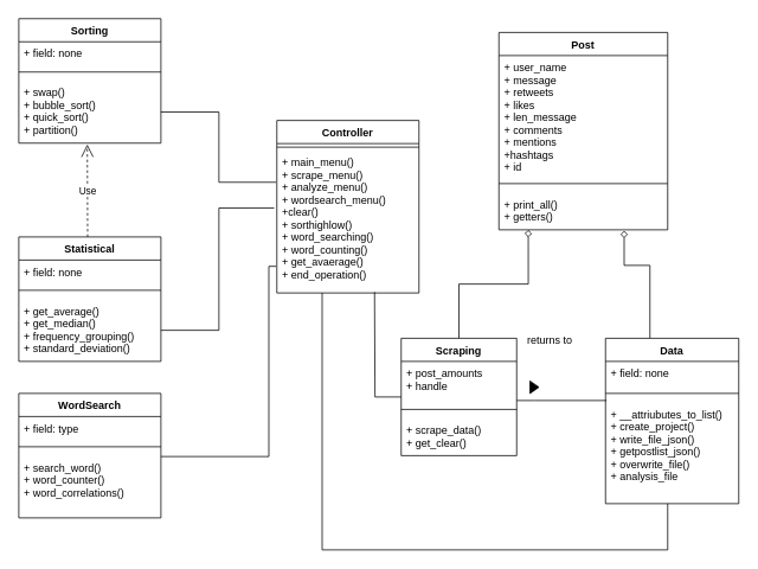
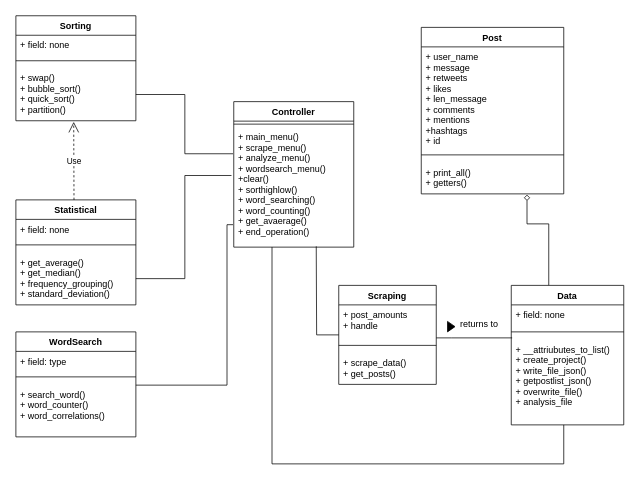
  <mxCell id="0" />
  <mxCell id="1" parent="0" />
  <mxCell id="2" value="Controller" style="swimlane;fontStyle=1;align=center;verticalAlign=top;childLayout=stackLayout;horizontal=1;startSize=26;horizontalStack=0;resizeParent=1;resizeParentMax=0;resizeLast=0;collapsible=1;marginBottom=0;" parent="1" vertex="1"><mxGeometry x="311" y="135" width="160" height="194" as="geometry" /></mxCell>
  <mxCell id="3" value="" style="line;strokeWidth=1;fillColor=none;align=left;verticalAlign=middle;spacingTop=-1;spacingLeft=3;spacingRight=3;rotatable=0;labelPosition=right;points=[];portConstraint=eastwest;" parent="2" vertex="1"><mxGeometry y="26" width="160" height="8" as="geometry" /></mxCell>
  <mxCell id="4" value="+ main_menu()&#10;+ scrape_menu()&#10;+ analyze_menu()&#10;+ wordsearch_menu()&#10;+clear()&#10;+ sorthighlow()&#10;+ word_searching()&#10;+ word_counting()&#10;+ get_avaerage()&#10;+ end_operation()&#10;&#10;" style="text;strokeColor=none;fillColor=none;align=left;verticalAlign=top;spacingLeft=4;spacingRight=4;overflow=hidden;rotatable=0;points=[[0,0.5],[1,0.5]];portConstraint=eastwest;" parent="2" vertex="1"><mxGeometry y="34" width="160" height="160" as="geometry" /></mxCell>
  <mxCell id="5" value="Post" style="swimlane;fontStyle=1;align=center;verticalAlign=top;childLayout=stackLayout;horizontal=1;startSize=26;horizontalStack=0;resizeParent=1;resizeParentMax=0;resizeLast=0;collapsible=1;marginBottom=0;" parent="1" vertex="1"><mxGeometry x="561" y="36" width="190" height="222" as="geometry" /></mxCell>
  <mxCell id="6" value="+ user_name&#10;+ message&#10;+ retweets&#10;+ likes&#10;+ len_message&#10;+ comments&#10;+ mentions&#10;+hashtags&#10;+ id&#10;&#10;" style="text;strokeColor=none;fillColor=none;align=left;verticalAlign=top;spacingLeft=4;spacingRight=4;overflow=hidden;rotatable=0;points=[[0,0.5],[1,0.5]];portConstraint=eastwest;" parent="5" vertex="1"><mxGeometry y="26" width="190" height="134" as="geometry" /></mxCell>
  <mxCell id="7" value="" style="line;strokeWidth=1;fillColor=none;align=left;verticalAlign=middle;spacingTop=-1;spacingLeft=3;spacingRight=3;rotatable=0;labelPosition=right;points=[];portConstraint=eastwest;" parent="5" vertex="1"><mxGeometry y="160" width="190" height="20" as="geometry" /></mxCell>
  <mxCell id="8" value="+ print_all()&#10;+ getters()&#10;" style="text;strokeColor=none;fillColor=none;align=left;verticalAlign=top;spacingLeft=4;spacingRight=4;overflow=hidden;rotatable=0;points=[[0,0.5],[1,0.5]];portConstraint=eastwest;" parent="5" vertex="1"><mxGeometry y="180" width="190" height="42" as="geometry" /></mxCell>
  <mxCell id="9" style="edgeStyle=orthogonalEdgeStyle;rounded=0;orthogonalLoop=1;jettySize=auto;html=1;endArrow=diamond;endFill=0;startArrow=none;startFill=0;" parent="1" source="11" edge="1"><mxGeometry relative="1" as="geometry"><mxPoint x="702" y="259" as="targetPoint" /><Array as="points"><mxPoint x="731" y="298" /><mxPoint x="702" y="298" /><mxPoint x="702" y="259" /></Array></mxGeometry></mxCell>
  <mxCell id="10" style="edgeStyle=orthogonalEdgeStyle;rounded=0;orthogonalLoop=1;jettySize=auto;html=1;startArrow=none;startFill=0;endArrow=none;endFill=0;" parent="1" source="11" edge="1"><mxGeometry relative="1" as="geometry"><Array as="points"><mxPoint x="751" y="618" /><mxPoint x="362" y="618" /><mxPoint x="362" y="329" /></Array><mxPoint x="362" y="329" as="targetPoint" /></mxGeometry></mxCell>
  <mxCell id="11" value="Data" style="swimlane;fontStyle=1;align=center;verticalAlign=top;childLayout=stackLayout;horizontal=1;startSize=26;horizontalStack=0;resizeParent=1;resizeParentMax=0;resizeLast=0;collapsible=1;marginBottom=0;" parent="1" vertex="1"><mxGeometry x="681" y="380" width="150" height="186" as="geometry" /></mxCell>
  <mxCell id="12" value="+ field: none" style="text;strokeColor=none;fillColor=none;align=left;verticalAlign=top;spacingLeft=4;spacingRight=4;overflow=hidden;rotatable=0;points=[[0,0.5],[1,0.5]];portConstraint=eastwest;" parent="11" vertex="1"><mxGeometry y="26" width="150" height="26" as="geometry" /></mxCell>
  <mxCell id="13" value="" style="line;strokeWidth=1;fillColor=none;align=left;verticalAlign=middle;spacingTop=-1;spacingLeft=3;spacingRight=3;rotatable=0;labelPosition=right;points=[];portConstraint=eastwest;" parent="11" vertex="1"><mxGeometry y="52" width="150" height="20" as="geometry" /></mxCell>
  <mxCell id="14" value="+ __attriubutes_to_list()&#10;+ create_project()&#10;+ write_file_json()&#10;+ getpostlist_json()&#10;+ overwrite_file()&#10;+ analysis_file&#10;&#10;" style="text;strokeColor=none;fillColor=none;align=left;verticalAlign=top;spacingLeft=4;spacingRight=4;overflow=hidden;rotatable=0;points=[[0,0.5],[1,0.5]];portConstraint=eastwest;" parent="11" vertex="1"><mxGeometry y="72" width="150" height="114" as="geometry" /></mxCell>
  <mxCell id="15" value="Sorting" style="swimlane;fontStyle=1;align=center;verticalAlign=top;childLayout=stackLayout;horizontal=1;startSize=26;horizontalStack=0;resizeParent=1;resizeParentMax=0;resizeLast=0;collapsible=1;marginBottom=0;" parent="1" vertex="1"><mxGeometry x="20.5" y="20.5" width="160" height="140" as="geometry" /></mxCell>
  <mxCell id="16" value="+ field: none" style="text;strokeColor=none;fillColor=none;align=left;verticalAlign=top;spacingLeft=4;spacingRight=4;overflow=hidden;rotatable=0;points=[[0,0.5],[1,0.5]];portConstraint=eastwest;" parent="15" vertex="1"><mxGeometry y="26" width="160" height="24" as="geometry" /></mxCell>
  <mxCell id="17" value="" style="line;strokeWidth=1;fillColor=none;align=left;verticalAlign=middle;spacingTop=-1;spacingLeft=3;spacingRight=3;rotatable=0;labelPosition=right;points=[];portConstraint=eastwest;" parent="15" vertex="1"><mxGeometry y="50" width="160" height="20" as="geometry" /></mxCell>
  <mxCell id="18" value="+ swap()&#10;+ bubble_sort()&#10;+ quick_sort()&#10;+ partition()&#10;" style="text;strokeColor=none;fillColor=none;align=left;verticalAlign=top;spacingLeft=4;spacingRight=4;overflow=hidden;rotatable=0;points=[[0,0.5],[1,0.5]];portConstraint=eastwest;" parent="15" vertex="1"><mxGeometry y="70" width="160" height="70" as="geometry" /></mxCell>
  <mxCell id="19" value="Statistical" style="swimlane;fontStyle=1;align=center;verticalAlign=top;childLayout=stackLayout;horizontal=1;startSize=26;horizontalStack=0;resizeParent=1;resizeParentMax=0;resizeLast=0;collapsible=1;marginBottom=0;" parent="1" vertex="1"><mxGeometry x="20.5" y="266" width="160" height="140" as="geometry" /></mxCell>
  <mxCell id="20" value="+ field: none" style="text;strokeColor=none;fillColor=none;align=left;verticalAlign=top;spacingLeft=4;spacingRight=4;overflow=hidden;rotatable=0;points=[[0,0.5],[1,0.5]];portConstraint=eastwest;" parent="19" vertex="1"><mxGeometry y="26" width="160" height="24" as="geometry" /></mxCell>
  <mxCell id="21" value="" style="line;strokeWidth=1;fillColor=none;align=left;verticalAlign=middle;spacingTop=-1;spacingLeft=3;spacingRight=3;rotatable=0;labelPosition=right;points=[];portConstraint=eastwest;" parent="19" vertex="1"><mxGeometry y="50" width="160" height="20" as="geometry" /></mxCell>
  <mxCell id="22" value="+ get_average()&#10;+ get_median()&#10;+ frequency_grouping()&#10;+ standard_deviation()" style="text;strokeColor=none;fillColor=none;align=left;verticalAlign=top;spacingLeft=4;spacingRight=4;overflow=hidden;rotatable=0;points=[[0,0.5],[1,0.5]];portConstraint=eastwest;" parent="19" vertex="1"><mxGeometry y="70" width="160" height="70" as="geometry" /></mxCell>
  <mxCell id="23" style="edgeStyle=orthogonalEdgeStyle;rounded=0;orthogonalLoop=1;jettySize=auto;html=1;entryX=-0.006;entryY=0.813;entryDx=0;entryDy=0;entryPerimeter=0;endArrow=none;endFill=0;" parent="1" source="24" target="4" edge="1"><mxGeometry relative="1" as="geometry"><mxPoint x="301" y="328" as="targetPoint" /><Array as="points"><mxPoint x="302" y="513" /><mxPoint x="302" y="299" /></Array></mxGeometry></mxCell>
  <mxCell id="24" value="WordSearch" style="swimlane;fontStyle=1;align=center;verticalAlign=top;childLayout=stackLayout;horizontal=1;startSize=26;horizontalStack=0;resizeParent=1;resizeParentMax=0;resizeLast=0;collapsible=1;marginBottom=0;" parent="1" vertex="1"><mxGeometry x="20.5" y="442" width="160" height="140" as="geometry" /></mxCell>
  <mxCell id="25" value="+ field: type" style="text;strokeColor=none;fillColor=none;align=left;verticalAlign=top;spacingLeft=4;spacingRight=4;overflow=hidden;rotatable=0;points=[[0,0.5],[1,0.5]];portConstraint=eastwest;" parent="24" vertex="1"><mxGeometry y="26" width="160" height="24" as="geometry" /></mxCell>
  <mxCell id="26" value="" style="line;strokeWidth=1;fillColor=none;align=left;verticalAlign=middle;spacingTop=-1;spacingLeft=3;spacingRight=3;rotatable=0;labelPosition=right;points=[];portConstraint=eastwest;" parent="24" vertex="1"><mxGeometry y="50" width="160" height="20" as="geometry" /></mxCell>
  <mxCell id="27" value="+ search_word()&#10;+ word_counter()&#10;+ word_correlations()" style="text;strokeColor=none;fillColor=none;align=left;verticalAlign=top;spacingLeft=4;spacingRight=4;overflow=hidden;rotatable=0;points=[[0,0.5],[1,0.5]];portConstraint=eastwest;" parent="24" vertex="1"><mxGeometry y="70" width="160" height="70" as="geometry" /></mxCell>
  <mxCell id="28" style="edgeStyle=orthogonalEdgeStyle;rounded=0;orthogonalLoop=1;jettySize=auto;html=1;entryX=-0.006;entryY=0.222;entryDx=0;entryDy=0;entryPerimeter=0;startArrow=none;startFill=0;endArrow=none;endFill=0;" parent="1" source="18" target="4" edge="1"><mxGeometry relative="1" as="geometry" /></mxCell>
  <mxCell id="29" style="edgeStyle=orthogonalEdgeStyle;rounded=0;orthogonalLoop=1;jettySize=auto;html=1;entryX=-0.019;entryY=0.403;entryDx=0;entryDy=0;entryPerimeter=0;endArrow=none;endFill=0;" parent="1" source="22" target="4" edge="1"><mxGeometry relative="1" as="geometry" /></mxCell>
  <mxCell id="30" style="edgeStyle=orthogonalEdgeStyle;rounded=0;orthogonalLoop=1;jettySize=auto;html=1;endArrow=none;endFill=0;" parent="1" source="33" edge="1"><mxGeometry relative="1" as="geometry"><mxPoint x="421" y="328" as="targetPoint" /></mxGeometry></mxCell>
  <mxCell id="31" style="edgeStyle=orthogonalEdgeStyle;rounded=0;orthogonalLoop=1;jettySize=auto;html=1;entryX=0.008;entryY=0.9;entryDx=0;entryDy=0;entryPerimeter=0;startArrow=none;startFill=0;endArrow=none;endFill=0;" parent="1" source="33" target="13" edge="1"><mxGeometry relative="1" as="geometry"><Array as="points"><mxPoint x="601" y="450" /><mxPoint x="601" y="450" /></Array></mxGeometry></mxCell>
- <mxCell id="32" style="edgeStyle=orthogonalEdgeStyle;rounded=0;orthogonalLoop=1;jettySize=auto;html=1;entryX=0.174;entryY=1;entryDx=0;entryDy=0;entryPerimeter=0;startArrow=none;startFill=0;endArrow=diamond;endFill=0;" edge="1" parent="1" source="33" target="8"><mxGeometry relative="1" as="geometry" /></mxCell>
  <mxCell id="33" value="Scraping" style="swimlane;fontStyle=1;align=center;verticalAlign=top;childLayout=stackLayout;horizontal=1;startSize=26;horizontalStack=0;resizeParent=1;resizeParentMax=0;resizeLast=0;collapsible=1;marginBottom=0;" parent="1" vertex="1"><mxGeometry x="451" y="380" width="130" height="132" as="geometry" /></mxCell>
  <mxCell id="34" value="+ post_amounts&#10;+ handle&#10;" style="text;strokeColor=none;fillColor=none;align=left;verticalAlign=top;spacingLeft=4;spacingRight=4;overflow=hidden;rotatable=0;points=[[0,0.5],[1,0.5]];portConstraint=eastwest;" parent="33" vertex="1"><mxGeometry y="26" width="130" height="44" as="geometry" /></mxCell>
  <mxCell id="35" value="" style="line;strokeWidth=1;fillColor=none;align=left;verticalAlign=middle;spacingTop=-1;spacingLeft=3;spacingRight=3;rotatable=0;labelPosition=right;points=[];portConstraint=eastwest;" parent="33" vertex="1"><mxGeometry y="70" width="130" height="20" as="geometry" /></mxCell>
- <mxCell id="36" value="+ scrape_data()&#10;+ get_clear()&#10;" style="text;strokeColor=none;fillColor=none;align=left;verticalAlign=top;spacingLeft=4;spacingRight=4;overflow=hidden;rotatable=0;points=[[0,0.5],[1,0.5]];portConstraint=eastwest;" parent="33" vertex="1"><mxGeometry y="90" width="130" height="42" as="geometry" /></mxCell>
+ <mxCell id="36" value="+ scrape_data()&#10;+ get_posts()&#10;" style="text;strokeColor=none;fillColor=none;align=left;verticalAlign=top;spacingLeft=4;spacingRight=4;overflow=hidden;rotatable=0;points=[[0,0.5],[1,0.5]];portConstraint=eastwest;" parent="33" vertex="1"><mxGeometry y="90" width="130" height="42" as="geometry" /></mxCell>
  <mxCell id="37" value="Use" style="endArrow=open;endSize=12;dashed=1;html=1;entryX=0.482;entryY=1.021;entryDx=0;entryDy=0;entryPerimeter=0;" parent="1" target="18" edge="1"><mxGeometry width="160" relative="1" as="geometry"><mxPoint x="98" y="266" as="sourcePoint" /><mxPoint x="-19" y="178" as="targetPoint" /></mxGeometry></mxCell>
  <mxCell id="38" value="" style="triangle;whiteSpace=wrap;html=1;fillColor=#000000;" vertex="1" parent="1"><mxGeometry x="596" y="428" width="10" height="14" as="geometry" /></mxCell>
- <mxCell id="39" value="returns to" style="text;html=1;strokeColor=none;fillColor=none;align=center;verticalAlign=middle;whiteSpace=wrap;rounded=0;" vertex="1" parent="1"><mxGeometry x="591" y="372" width="55" height="20" as="geometry" /></mxCell>
+ <mxCell id="39" value="returns to" style="text;html=1;strokeColor=none;fillColor=none;align=center;verticalAlign=middle;whiteSpace=wrap;rounded=0;" vertex="1" parent="1"><mxGeometry x="611" y="422" width="55" height="20" as="geometry" /></mxCell>
